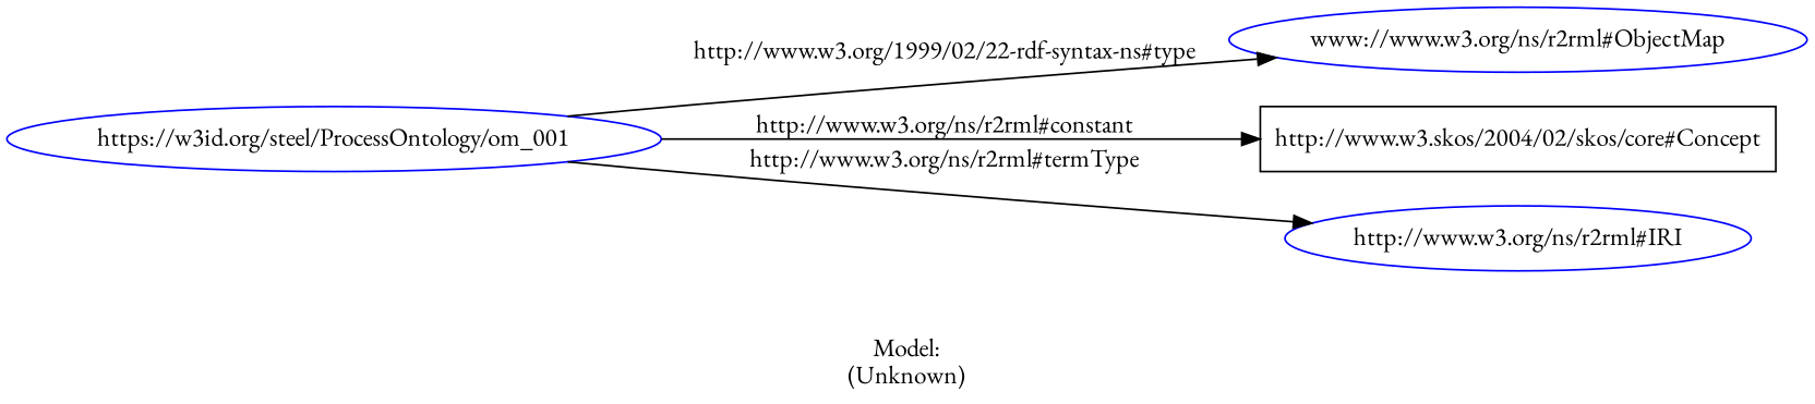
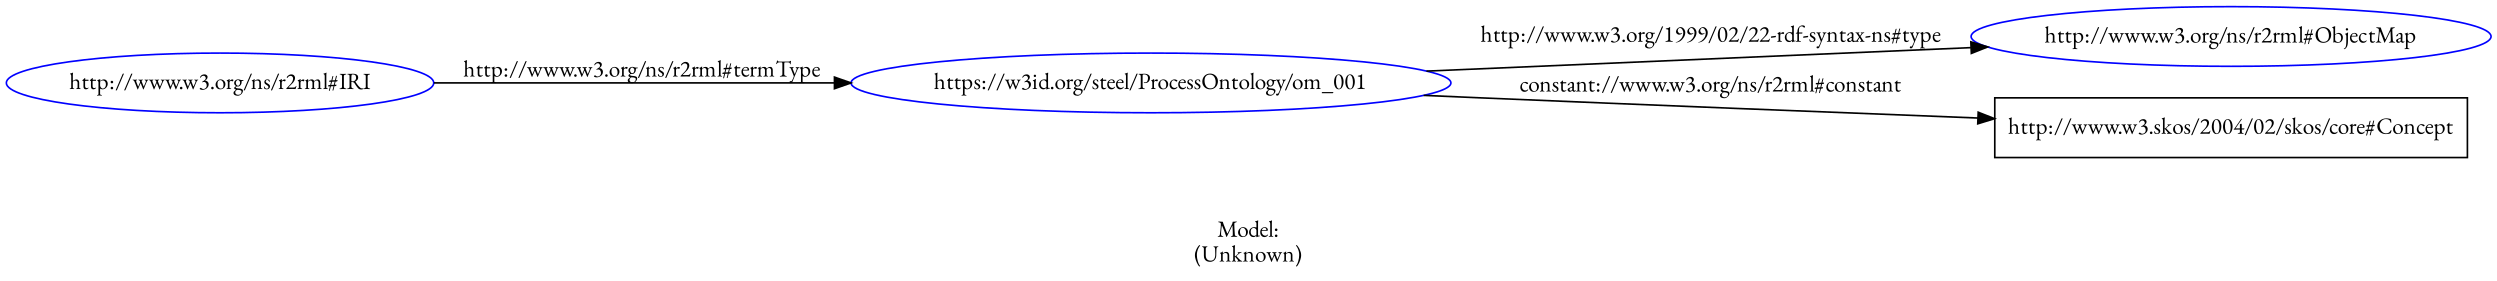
  digraph {
    fontname="EB Garamond"
    label="\n\nModel:\n(Unknown)"
    rankdir=LR
    node [color=blue fontname="EB Garamond" shape=ellipse]
    edge [fontname="EB Garamond"]
    n1 [label="https://w3id.org/steel/ProcessOntology/om_001"]
-   n2 [label="www://www.w3.org/ns/r2rml#ObjectMap"]
+   n2 [label="http://www.w3.org/ns/r2rml#ObjectMap"]
    n3 [label="http://www.w3.skos/2004/02/skos/core#Concept" shape=record color=""]
    n4 [label="http://www.w3.org/ns/r2rml#IRI"]
    n1 -> n2 [label="http://www.w3.org/1999/02/22-rdf-syntax-ns#type"]
-   n1 -> n3 [label="http://www.w3.org/ns/r2rml#constant"]
-   n1 -> n4 [label="http://www.w3.org/ns/r2rml#termType"]
+   n1 -> n3 [label="constant://www.w3.org/ns/r2rml#constant"]
+   n4 -> n1 [label="http://www.w3.org/ns/r2rml#termType"]
  }
